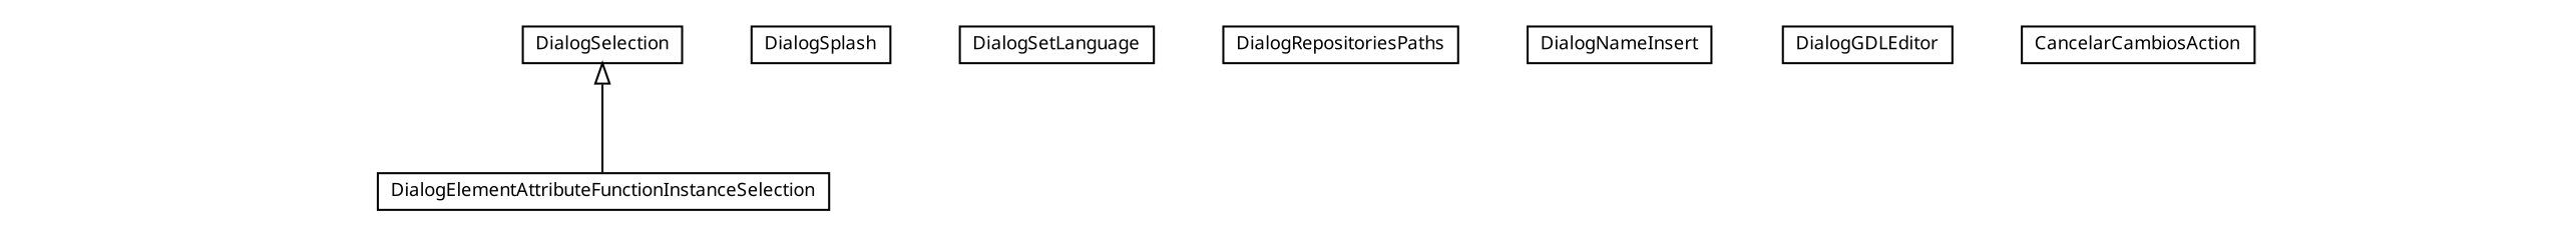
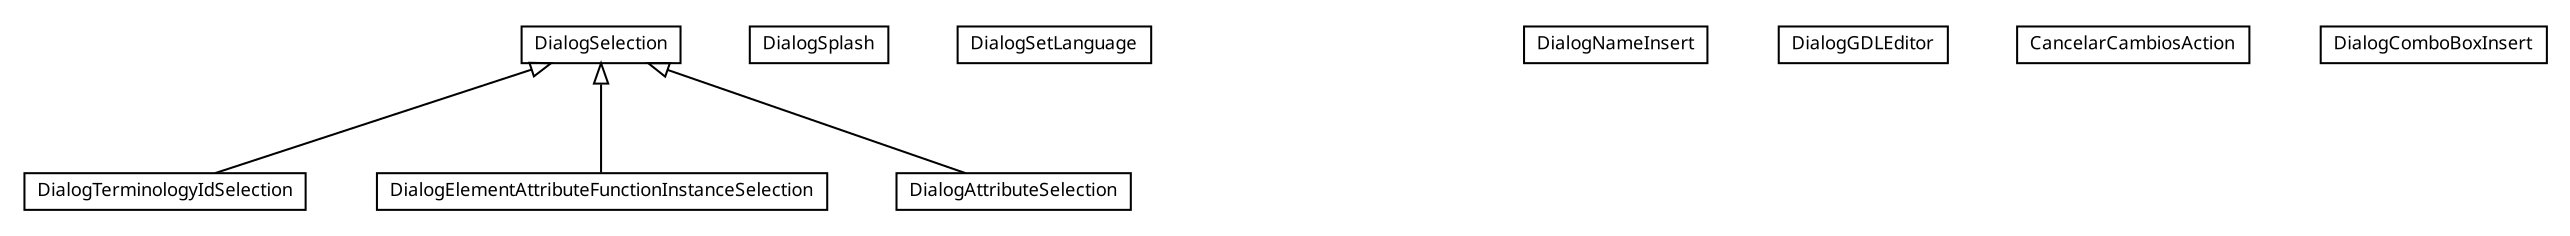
  digraph {
    fontname="PT Serif"
    nodesep=0.25
    ranksep=0.5
    node [fontcolor=black fontname="PT Serif" fontsize=9.0 shape=plaintext]
    edge [arrowtail=empty dir=back fontname="PT Serif" fontsize=10 headport=p labelfontname="Trebuchet MS" labelfontsize=10 tailport=p]
+   n1 [label=<<table title="se.cambio.cds.gdl.editor.view.dialog.DialogTerminologyIdSelection" border="0" cellborder="1" cellspacing="0" cellpadding="2" port="p" href="./DialogTerminologyIdSelection.html"> 		<tr><td><table border="0" cellspacing="0" cellpadding="1"> <tr><td align="center" balign="center"><font face="Trebuchet MS"> DialogTerminologyIdSelection </font></td></tr> 		</table></td></tr> 		</table>>]
    n2 [label=<<table title="se.cambio.cds.gdl.editor.view.dialog.DialogSplash" border="0" cellborder="1" cellspacing="0" cellpadding="2" port="p" href="./DialogSplash.html"> 		<tr><td><table border="0" cellspacing="0" cellpadding="1"> <tr><td align="center" balign="center"><font face="Trebuchet MS"> DialogSplash </font></td></tr> 		</table></td></tr> 		</table>>]
    n3 [label=<<table title="se.cambio.cds.gdl.editor.view.dialog.DialogSetLanguage" border="0" cellborder="1" cellspacing="0" cellpadding="2" port="p" href="./DialogSetLanguage.html"> 		<tr><td><table border="0" cellspacing="0" cellpadding="1"> <tr><td align="center" balign="center"><font face="Trebuchet MS"> DialogSetLanguage </font></td></tr> 		</table></td></tr> 		</table>>]
    n4 [label=<<table title="se.cambio.cds.gdl.editor.view.dialog.DialogSelection" border="0" cellborder="1" cellspacing="0" cellpadding="2" port="p" href="./DialogSelection.html"> 		<tr><td><table border="0" cellspacing="0" cellpadding="1"> <tr><td align="center" balign="center"><font face="Trebuchet MS"> DialogSelection </font></td></tr> 		</table></td></tr> 		</table>>]
    n5 [label=<<table title="se.cambio.cds.gdl.editor.view.dialog.DialogElementAttributeFunctionInstanceSelection" border="0" cellborder="1" cellspacing="0" cellpadding="2" port="p" href="./DialogElementAttributeFunctionInstanceSelection.html"> 		<tr><td><table border="0" cellspacing="0" cellpadding="1"> <tr><td align="center" balign="center"><font face="Trebuchet MS"> DialogElementAttributeFunctionInstanceSelection </font></td></tr> 		</table></td></tr> 		</table>>]
-   n7 [label=<<table title="se.cambio.cds.gdl.editor.view.dialog.DialogRepositoriesPaths" border="0" cellborder="1" cellspacing="0" cellpadding="2" port="p" href="./DialogRepositoriesPaths.html"> 		<tr><td><table border="0" cellspacing="0" cellpadding="1"> <tr><td align="center" balign="center"><font face="Trebuchet MS"> DialogRepositoriesPaths </font></td></tr> 		</table></td></tr> 		</table>>]
+   n6 [label=<<table title="se.cambio.cds.gdl.editor.view.dialog.DialogAttributeSelection" border="0" cellborder="1" cellspacing="0" cellpadding="2" port="p" href="./DialogAttributeSelection.html"> 		<tr><td><table border="0" cellspacing="0" cellpadding="1"> <tr><td align="center" balign="center"><font face="Trebuchet MS"> DialogAttributeSelection </font></td></tr> 		</table></td></tr> 		</table>>]
    n8 [label=<<table title="se.cambio.cds.gdl.editor.view.dialog.DialogNameInsert" border="0" cellborder="1" cellspacing="0" cellpadding="2" port="p" href="./DialogNameInsert.html"> 		<tr><td><table border="0" cellspacing="0" cellpadding="1"> <tr><td align="center" balign="center"><font face="Trebuchet MS"> DialogNameInsert </font></td></tr> 		</table></td></tr> 		</table>>]
    n9 [label=<<table title="se.cambio.cds.gdl.editor.view.dialog.DialogGDLEditor" border="0" cellborder="1" cellspacing="0" cellpadding="2" port="p" href="./DialogGDLEditor.html"> 		<tr><td><table border="0" cellspacing="0" cellpadding="1"> <tr><td align="center" balign="center"><font face="Trebuchet MS"> DialogGDLEditor </font></td></tr> 		</table></td></tr> 		</table>>]
    n10 [label=<<table title="se.cambio.cds.gdl.editor.view.dialog.DialogGDLEditor.CancelarCambiosAction" border="0" cellborder="1" cellspacing="0" cellpadding="2" port="p" href="./DialogGDLEditor.CancelarCambiosAction.html"> 		<tr><td><table border="0" cellspacing="0" cellpadding="1"> <tr><td align="center" balign="center"><font face="Trebuchet MS"> CancelarCambiosAction </font></td></tr> 		</table></td></tr> 		</table>>]
+   n11 [label=<<table title="se.cambio.cds.gdl.editor.view.dialog.DialogComboBoxInsert" border="0" cellborder="1" cellspacing="0" cellpadding="2" port="p" href="./DialogComboBoxInsert.html"> 		<tr><td><table border="0" cellspacing="0" cellpadding="1"> <tr><td align="center" balign="center"><font face="Trebuchet MS"> DialogComboBoxInsert </font></td></tr> 		</table></td></tr> 		</table>>]
+   n4 -> n1
    n4 -> n5
+   n4 -> n6
  }
